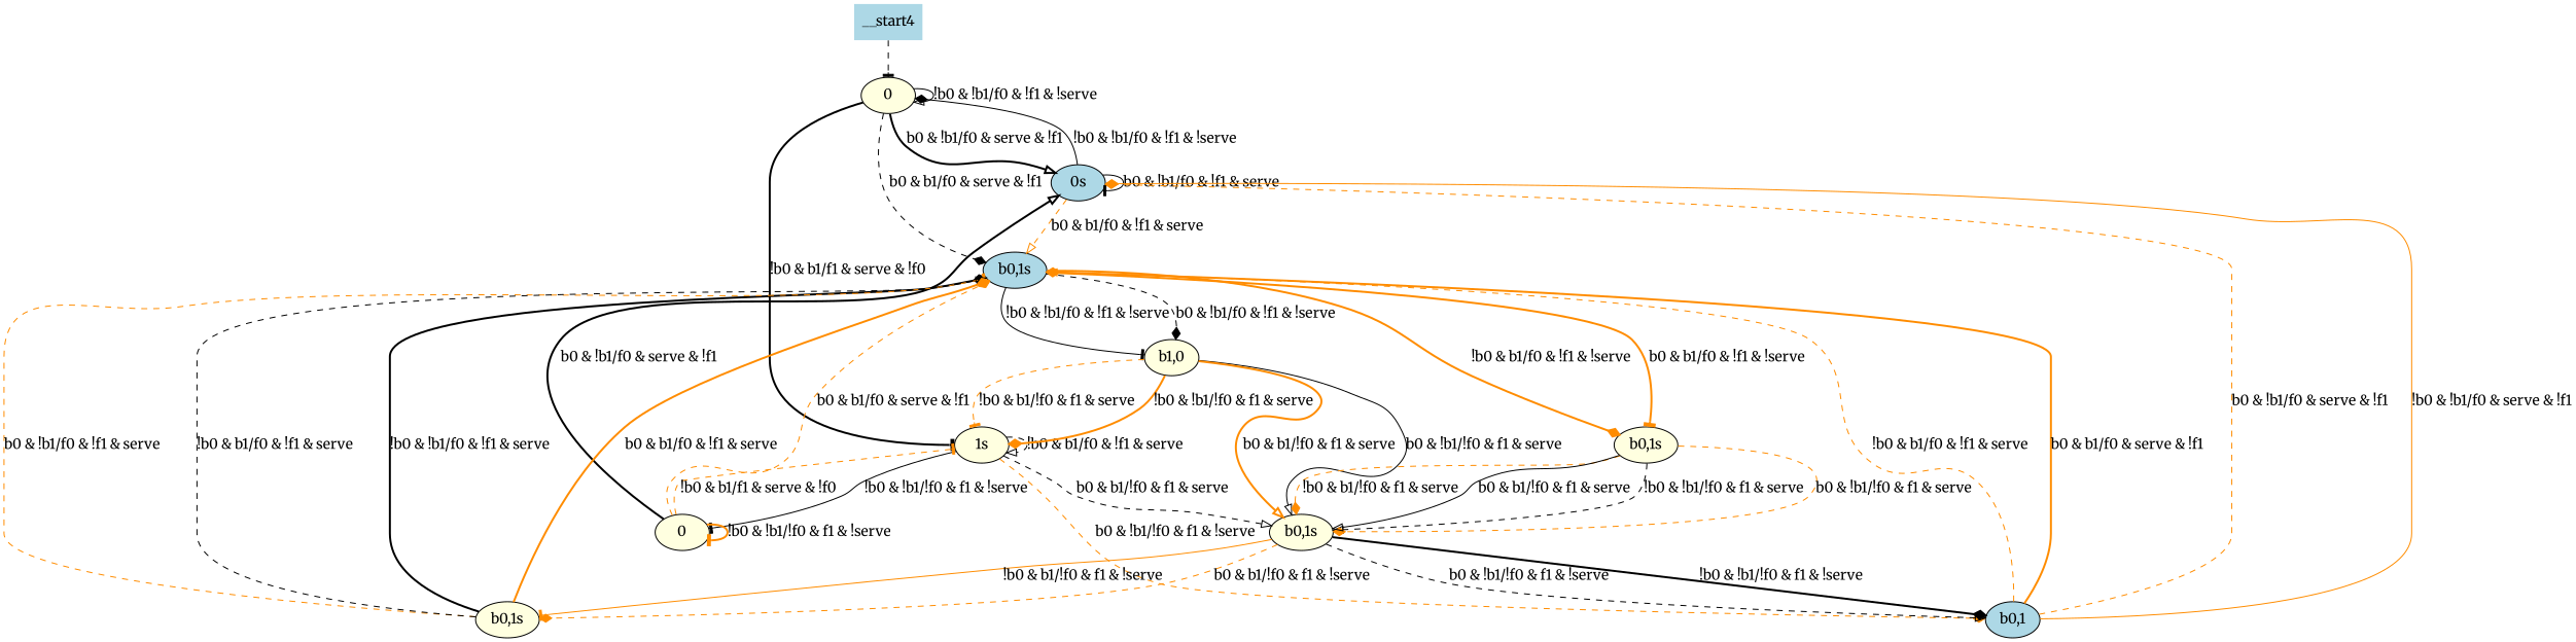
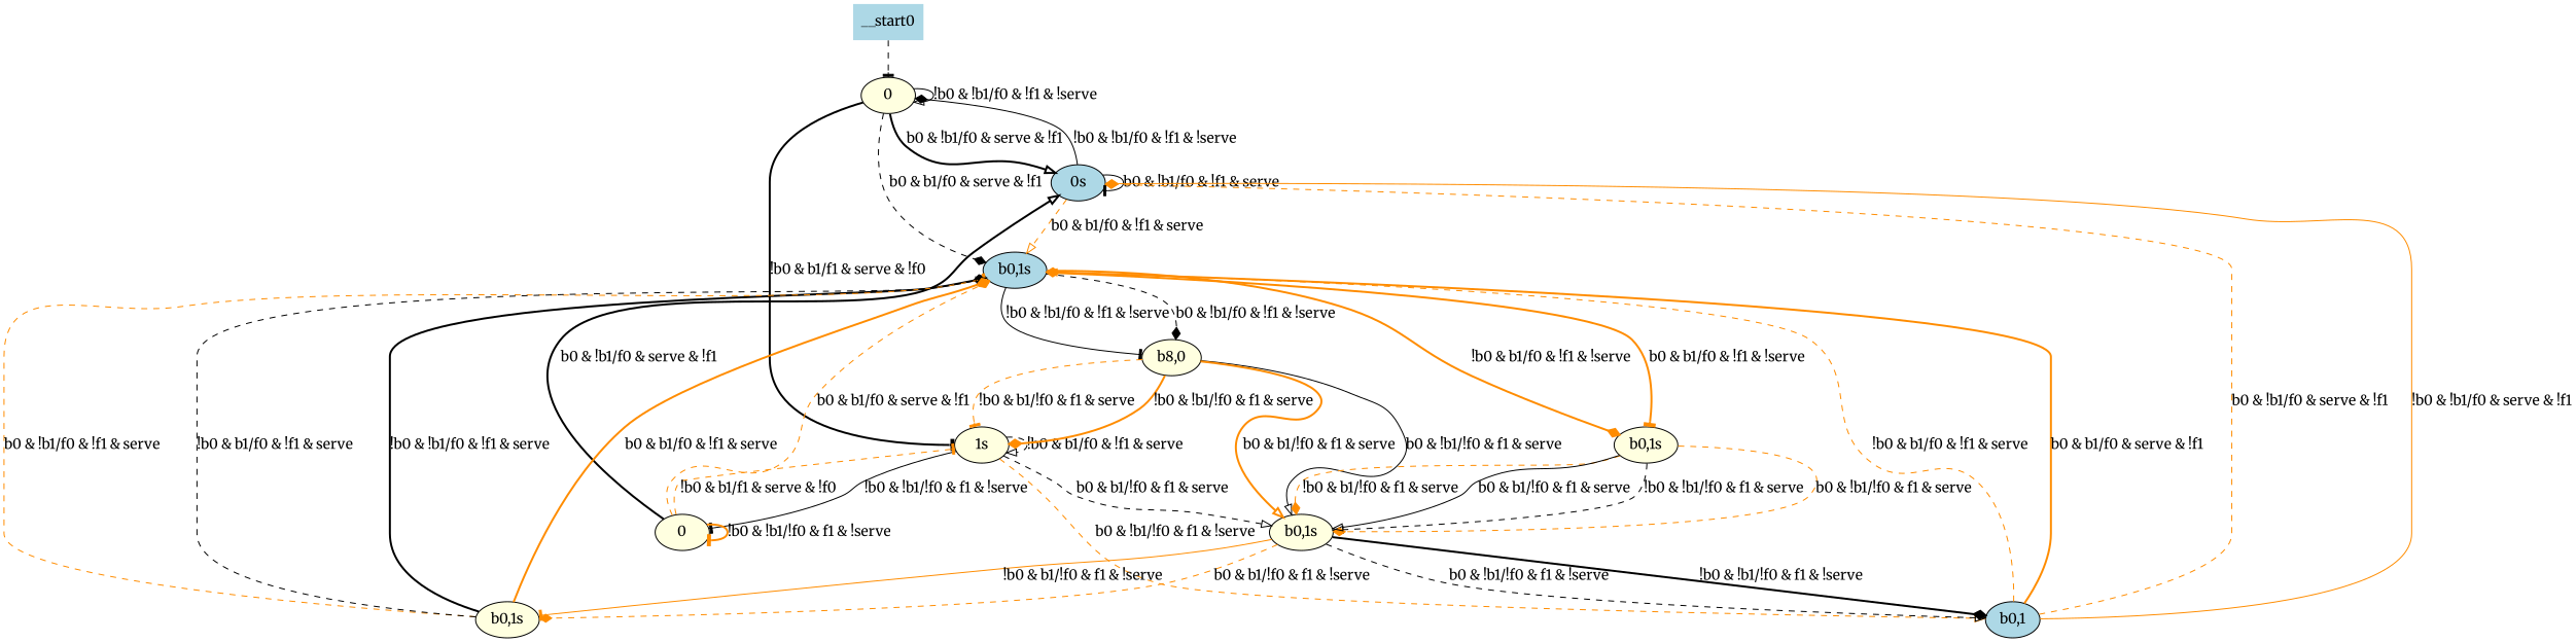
  digraph {
    fontname=Merriweather
    node [fillcolor=lightyellow fontname=Merriweather style=filled]
    edge [arrowhead=diamond color=black fontname=Merriweather style=dashed]
    n1 [label=0]
    n2 [fillcolor=lightblue label="0s"]
    n3 [label="1s"]
    n4 [fillcolor=lightblue label="b0,1s"]
    n5 [label=0]
    n6 [fillcolor=lightblue label="b0,1"]
    n7 [label="b0,1s"]
-   n8 [label="b1,0"]
+   n8 [label="b8,0"]
    n9 [label="b0,1s"]
    n10 [label="b0,1s"]
-   __start0 [fillcolor=lightblue shape=none label=__start4]
+   __start0 [fillcolor=lightblue shape=none]
    n1 -> n1 [arrowhead=onormal label="!b0 & !b1/f0 & !f1 & !serve" style=solid]
    n1 -> n2 [arrowhead=onormal label="b0 & !b1/f0 & serve & !f1" style=bold]
    n1 -> n3 [arrowhead=tee label="!b0 & b1/f1 & serve & !f0" style=bold]
    n1 -> n4 [label="b0 & b1/f0 & serve & !f1"]
    n2 -> n1 [label="!b0 & !b1/f0 & !f1 & !serve" style=solid]
    n2 -> n2 [arrowhead=tee label="b0 & !b1/f0 & !f1 & serve" style=solid]
    n2 -> n4 [arrowhead=onormal color=darkorange label="b0 & b1/f0 & !f1 & serve"]
    n3 -> n3 [arrowhead=onormal label="!b0 & b1/f0 & !f1 & serve"]
    n3 -> n5 [arrowhead=tee label="!b0 & !b1/!f0 & f1 & !serve" style=solid]
-   n3 -> n6 [color=darkorange label="b0 & !b1/!f0 & f1 & !serve"]
+   n3 -> n6 [arrowhead=onormal color=darkorange label="b0 & !b1/!f0 & f1 & !serve"]
    n3 -> n7 [arrowhead=onormal label="b0 & b1/!f0 & f1 & serve"]
    n4 -> n8 [arrowhead=tee label="!b0 & !b1/f0 & !f1 & !serve" style=solid]
    n4 -> n8 [label="b0 & !b1/f0 & !f1 & !serve"]
    n4 -> n9 [color=darkorange label="!b0 & b1/f0 & !f1 & !serve" style=bold]
    n4 -> n9 [arrowhead=tee color=darkorange label="b0 & b1/f0 & !f1 & !serve" style=bold]
    n5 -> n2 [arrowhead=onormal label="b0 & !b1/f0 & serve & !f1" style=bold]
    n5 -> n3 [arrowhead=tee color=darkorange label="!b0 & b1/f1 & serve & !f0"]
    n5 -> n4 [color=darkorange label="b0 & b1/f0 & serve & !f1"]
    n5 -> n5 [arrowhead=tee color=darkorange label="!b0 & !b1/!f0 & f1 & !serve" style=bold]
    n6 -> n2 [color=darkorange label="!b0 & !b1/f0 & serve & !f1" style=solid]
    n6 -> n2 [color=darkorange label="b0 & !b1/f0 & serve & !f1"]
    n6 -> n4 [arrowhead=onormal color=darkorange label="!b0 & b1/f0 & !f1 & serve"]
    n6 -> n4 [color=darkorange label="b0 & b1/f0 & serve & !f1" style=bold]
    n7 -> n6 [label="!b0 & !b1/!f0 & f1 & !serve" style=bold]
    n7 -> n6 [arrowhead=onormal label="b0 & !b1/!f0 & f1 & !serve"]
    n7 -> n10 [arrowhead=tee color=darkorange label="!b0 & b1/!f0 & f1 & !serve" style=solid]
    n7 -> n10 [color=darkorange label="b0 & b1/!f0 & f1 & !serve"]
    n8 -> n3 [color=darkorange label="!b0 & !b1/!f0 & f1 & serve" style=bold]
    n8 -> n3 [arrowhead=tee color=darkorange label="!b0 & b1/!f0 & f1 & serve"]
    n8 -> n7 [arrowhead=onormal label="b0 & !b1/!f0 & f1 & serve" style=solid]
    n8 -> n7 [arrowhead=onormal color=darkorange label="b0 & b1/!f0 & f1 & serve" style=bold]
    n9 -> n7 [arrowhead=onormal label="!b0 & !b1/!f0 & f1 & serve"]
    n9 -> n7 [color=darkorange label="b0 & !b1/!f0 & f1 & serve"]
    n9 -> n7 [color=darkorange label="!b0 & b1/!f0 & f1 & serve"]
    n9 -> n7 [arrowhead=onormal label="b0 & b1/!f0 & f1 & serve" style=solid]
    n10 -> n4 [label="!b0 & !b1/f0 & !f1 & serve" style=bold]
    n10 -> n4 [arrowhead=tee color=darkorange label="b0 & !b1/f0 & !f1 & serve"]
    n10 -> n4 [arrowhead=onormal label="!b0 & b1/f0 & !f1 & serve"]
    n10 -> n4 [color=darkorange label="b0 & b1/f0 & !f1 & serve" style=bold]
    __start0 -> n1 [arrowhead=tee]
  }
